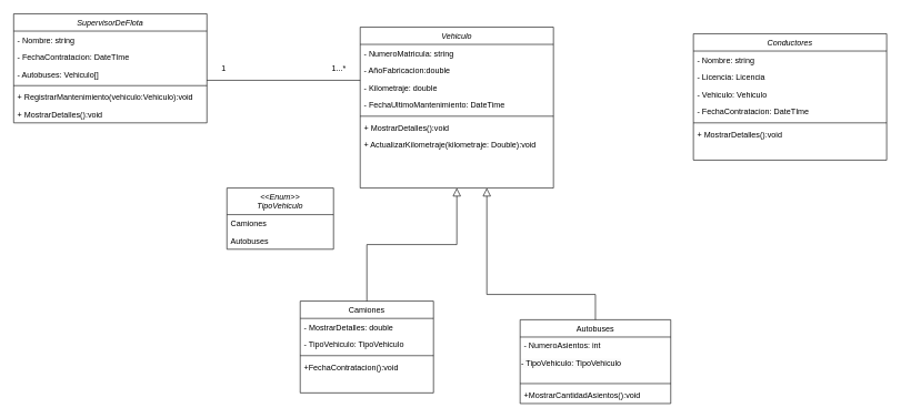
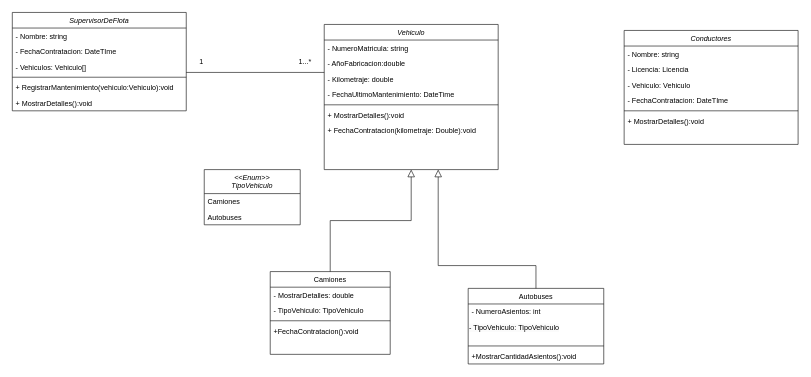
  <mxCell id="0" />
  <mxCell id="1" parent="0" />
  <mxCell id="2" value="Camiones" style="swimlane;fontStyle=0;align=center;verticalAlign=top;childLayout=stackLayout;horizontal=1;startSize=26;horizontalStack=0;resizeParent=1;resizeLast=0;collapsible=1;marginBottom=0;rounded=0;shadow=0;strokeWidth=1;" parent="1" vertex="1"><mxGeometry x="450" y="452" width="200" height="138" as="geometry"><mxRectangle x="130" y="380" width="160" height="26" as="alternateBounds" /></mxGeometry></mxCell>
  <mxCell id="3" value="- MostrarDetalles: double" style="text;align=left;verticalAlign=top;spacingLeft=4;spacingRight=4;overflow=hidden;rotatable=0;points=[[0,0.5],[1,0.5]];portConstraint=eastwest;" vertex="1" parent="2"><mxGeometry y="26" width="200" height="26" as="geometry" /></mxCell>
  <mxCell id="4" value="- TipoVehiculo: TipoVehiculo" style="text;align=left;verticalAlign=top;spacingLeft=4;spacingRight=4;overflow=hidden;rotatable=0;points=[[0,0.5],[1,0.5]];portConstraint=eastwest;" parent="2" vertex="1"><mxGeometry y="52" width="200" height="26" as="geometry" /></mxCell>
  <mxCell id="5" value="" style="line;html=1;strokeWidth=1;align=left;verticalAlign=middle;spacingTop=-1;spacingLeft=3;spacingRight=3;rotatable=0;labelPosition=right;points=[];portConstraint=eastwest;" parent="2" vertex="1"><mxGeometry y="78" width="200" height="8" as="geometry" /></mxCell>
  <mxCell id="6" value="+FechaContratacion():void" style="text;align=left;verticalAlign=top;spacingLeft=4;spacingRight=4;overflow=hidden;rotatable=0;points=[[0,0.5],[1,0.5]];portConstraint=eastwest;" parent="2" vertex="1"><mxGeometry y="86" width="200" height="26" as="geometry" /></mxCell>
  <mxCell id="7" value="" style="endArrow=block;endSize=10;endFill=0;shadow=0;strokeWidth=1;rounded=0;curved=0;edgeStyle=elbowEdgeStyle;elbow=vertical;" parent="1" source="2" target="17" edge="1"><mxGeometry width="160" relative="1" as="geometry"><mxPoint x="530" y="293" as="sourcePoint" /><mxPoint x="580" y="390" as="targetPoint" /></mxGeometry></mxCell>
  <mxCell id="8" value="Autobuses" style="swimlane;fontStyle=0;align=center;verticalAlign=top;childLayout=stackLayout;horizontal=1;startSize=26;horizontalStack=0;resizeParent=1;resizeLast=0;collapsible=1;marginBottom=0;rounded=0;shadow=0;strokeWidth=1;" parent="1" vertex="1"><mxGeometry x="780" y="480" width="226" height="126" as="geometry"><mxRectangle x="340" y="380" width="170" height="26" as="alternateBounds" /></mxGeometry></mxCell>
  <mxCell id="9" value="- NumeroAsientos: int" style="text;align=left;verticalAlign=top;spacingLeft=4;spacingRight=4;overflow=hidden;rotatable=0;points=[[0,0.5],[1,0.5]];portConstraint=eastwest;" parent="8" vertex="1"><mxGeometry y="26" width="226" height="26" as="geometry" /></mxCell>
  <mxCell id="10" value="&lt;span style=&quot;color: rgb(0, 0, 0); font-family: Helvetica; font-size: 12px; font-style: normal; font-variant-ligatures: normal; font-variant-caps: normal; font-weight: 400; letter-spacing: normal; orphans: 2; text-align: left; text-indent: 0px; text-transform: none; widows: 2; word-spacing: 0px; -webkit-text-stroke-width: 0px; white-space: nowrap; background-color: rgb(251, 251, 251); text-decoration-thickness: initial; text-decoration-style: initial; text-decoration-color: initial; display: inline !important; float: none;&quot;&gt;- TipoVehiculo: TipoVehiculo&lt;/span&gt;" style="text;whiteSpace=wrap;html=1;" vertex="1" parent="8"><mxGeometry y="52" width="226" height="40" as="geometry" /></mxCell>
  <mxCell id="11" value="" style="line;html=1;strokeWidth=1;align=left;verticalAlign=middle;spacingTop=-1;spacingLeft=3;spacingRight=3;rotatable=0;labelPosition=right;points=[];portConstraint=eastwest;" parent="8" vertex="1"><mxGeometry y="92" width="226" height="8" as="geometry" /></mxCell>
  <mxCell id="12" value="+MostrarCantidadAsientos():void" style="text;align=left;verticalAlign=top;spacingLeft=4;spacingRight=4;overflow=hidden;rotatable=0;points=[[0,0.5],[1,0.5]];portConstraint=eastwest;" vertex="1" parent="8"><mxGeometry y="100" width="226" height="26" as="geometry" /></mxCell>
  <mxCell id="13" value="" style="endArrow=block;endSize=10;endFill=0;shadow=0;strokeWidth=1;rounded=0;curved=0;edgeStyle=elbowEdgeStyle;elbow=vertical;exitX=0.5;exitY=0;exitDx=0;exitDy=0;" parent="1" source="8" edge="1"><mxGeometry width="160" relative="1" as="geometry"><mxPoint x="924" y="472" as="sourcePoint" /><mxPoint x="730" y="282" as="targetPoint" /><Array as="points"><mxPoint x="730" y="442" /></Array></mxGeometry></mxCell>
  <mxCell id="14" value="&lt;&lt;Enum&gt;&gt;&#10;TipoVehiculo" style="swimlane;fontStyle=2;align=center;verticalAlign=top;childLayout=stackLayout;horizontal=1;startSize=40;horizontalStack=0;resizeParent=1;resizeLast=0;collapsible=1;marginBottom=0;rounded=0;shadow=0;strokeWidth=1;" vertex="1" parent="1"><mxGeometry x="340" y="282" width="160" height="92" as="geometry"><mxRectangle x="230" y="140" width="160" height="26" as="alternateBounds" /></mxGeometry></mxCell>
  <mxCell id="15" value="Camiones" style="text;align=left;verticalAlign=top;spacingLeft=4;spacingRight=4;overflow=hidden;rotatable=0;points=[[0,0.5],[1,0.5]];portConstraint=eastwest;" vertex="1" parent="14"><mxGeometry y="40" width="160" height="26" as="geometry" /></mxCell>
  <mxCell id="16" value="Autobuses" style="text;align=left;verticalAlign=top;spacingLeft=4;spacingRight=4;overflow=hidden;rotatable=0;points=[[0,0.5],[1,0.5]];portConstraint=eastwest;rounded=0;shadow=0;html=0;" vertex="1" parent="14"><mxGeometry y="66" width="160" height="26" as="geometry" /></mxCell>
  <mxCell id="17" value="Vehiculo" style="swimlane;fontStyle=2;align=center;verticalAlign=top;childLayout=stackLayout;horizontal=1;startSize=26;horizontalStack=0;resizeParent=1;resizeLast=0;collapsible=1;marginBottom=0;rounded=0;shadow=0;strokeWidth=1;" vertex="1" parent="1"><mxGeometry x="540" y="40" width="290" height="242" as="geometry"><mxRectangle x="230" y="140" width="160" height="26" as="alternateBounds" /></mxGeometry></mxCell>
  <mxCell id="18" value="- NumeroMatricula: string" style="text;align=left;verticalAlign=top;spacingLeft=4;spacingRight=4;overflow=hidden;rotatable=0;points=[[0,0.5],[1,0.5]];portConstraint=eastwest;" vertex="1" parent="17"><mxGeometry y="26" width="290" height="26" as="geometry" /></mxCell>
  <mxCell id="19" value="- AñoFabricacion:double" style="text;align=left;verticalAlign=top;spacingLeft=4;spacingRight=4;overflow=hidden;rotatable=0;points=[[0,0.5],[1,0.5]];portConstraint=eastwest;rounded=0;shadow=0;html=0;" vertex="1" parent="17"><mxGeometry y="52" width="290" height="26" as="geometry" /></mxCell>
  <mxCell id="20" value="- Kilometraje: double" style="text;align=left;verticalAlign=top;spacingLeft=4;spacingRight=4;overflow=hidden;rotatable=0;points=[[0,0.5],[1,0.5]];portConstraint=eastwest;rounded=0;shadow=0;html=0;" vertex="1" parent="17"><mxGeometry y="78" width="290" height="26" as="geometry" /></mxCell>
  <mxCell id="21" value="- FechaUltimoMantenimiento: DateTime" style="text;align=left;verticalAlign=top;spacingLeft=4;spacingRight=4;overflow=hidden;rotatable=0;points=[[0,0.5],[1,0.5]];portConstraint=eastwest;rounded=0;shadow=0;html=0;" vertex="1" parent="17"><mxGeometry y="104" width="290" height="26" as="geometry" /></mxCell>
  <mxCell id="22" value="" style="line;html=1;strokeWidth=1;align=left;verticalAlign=middle;spacingTop=-1;spacingLeft=3;spacingRight=3;rotatable=0;labelPosition=right;points=[];portConstraint=eastwest;" vertex="1" parent="17"><mxGeometry y="130" width="290" height="8" as="geometry" /></mxCell>
  <mxCell id="23" value="+ MostrarDetalles():void" style="text;align=left;verticalAlign=top;spacingLeft=4;spacingRight=4;overflow=hidden;rotatable=0;points=[[0,0.5],[1,0.5]];portConstraint=eastwest;" vertex="1" parent="17"><mxGeometry y="138" width="290" height="26" as="geometry" /></mxCell>
- <mxCell id="24" value="+ ActualizarKilometraje(kilometraje: Double):void" style="text;align=left;verticalAlign=top;spacingLeft=4;spacingRight=4;overflow=hidden;rotatable=0;points=[[0,0.5],[1,0.5]];portConstraint=eastwest;" vertex="1" parent="17"><mxGeometry y="164" width="290" height="26" as="geometry" /></mxCell>
+ <mxCell id="24" value="+ FechaContratacion(kilometraje: Double):void" style="text;align=left;verticalAlign=top;spacingLeft=4;spacingRight=4;overflow=hidden;rotatable=0;points=[[0,0.5],[1,0.5]];portConstraint=eastwest;" vertex="1" parent="17"><mxGeometry y="164" width="290" height="26" as="geometry" /></mxCell>
  <mxCell id="25" value="" style="endArrow=none;shadow=0;strokeWidth=1;rounded=0;curved=0;endFill=0;edgeStyle=elbowEdgeStyle;elbow=vertical;" edge="1" parent="1" target="17"><mxGeometry x="0.5" y="41" relative="1" as="geometry"><mxPoint x="310" y="120.004" as="sourcePoint" /><mxPoint x="540" y="120.004" as="targetPoint" /><mxPoint x="-40" y="32" as="offset" /></mxGeometry></mxCell>
  <mxCell id="26" value="1" style="resizable=0;align=left;verticalAlign=bottom;labelBackgroundColor=none;fontSize=12;" connectable="0" vertex="1" parent="25"><mxGeometry x="-1" relative="1" as="geometry"><mxPoint x="20" y="-10" as="offset" /></mxGeometry></mxCell>
  <mxCell id="27" value="1...*" style="resizable=0;align=right;verticalAlign=bottom;labelBackgroundColor=none;fontSize=12;" connectable="0" vertex="1" parent="25"><mxGeometry x="1" relative="1" as="geometry"><mxPoint x="-20" y="-10" as="offset" /></mxGeometry></mxCell>
  <mxCell id="28" value="Conductores" style="swimlane;fontStyle=2;align=center;verticalAlign=top;childLayout=stackLayout;horizontal=1;startSize=26;horizontalStack=0;resizeParent=1;resizeLast=0;collapsible=1;marginBottom=0;rounded=0;shadow=0;strokeWidth=1;" vertex="1" parent="1"><mxGeometry x="1040" y="50" width="290" height="190" as="geometry"><mxRectangle x="230" y="140" width="160" height="26" as="alternateBounds" /></mxGeometry></mxCell>
  <mxCell id="29" value="- Nombre: string" style="text;align=left;verticalAlign=top;spacingLeft=4;spacingRight=4;overflow=hidden;rotatable=0;points=[[0,0.5],[1,0.5]];portConstraint=eastwest;" vertex="1" parent="28"><mxGeometry y="26" width="290" height="26" as="geometry" /></mxCell>
  <mxCell id="30" value="- Licencia: Licencia" style="text;align=left;verticalAlign=top;spacingLeft=4;spacingRight=4;overflow=hidden;rotatable=0;points=[[0,0.5],[1,0.5]];portConstraint=eastwest;rounded=0;shadow=0;html=0;" vertex="1" parent="28"><mxGeometry y="52" width="290" height="26" as="geometry" /></mxCell>
  <mxCell id="31" value="- Vehiculo: Vehiculo" style="text;align=left;verticalAlign=top;spacingLeft=4;spacingRight=4;overflow=hidden;rotatable=0;points=[[0,0.5],[1,0.5]];portConstraint=eastwest;rounded=0;shadow=0;html=0;" vertex="1" parent="28"><mxGeometry y="78" width="290" height="26" as="geometry" /></mxCell>
  <mxCell id="32" value="- FechaContratacion: DateTIme" style="text;align=left;verticalAlign=top;spacingLeft=4;spacingRight=4;overflow=hidden;rotatable=0;points=[[0,0.5],[1,0.5]];portConstraint=eastwest;rounded=0;shadow=0;html=0;" vertex="1" parent="28"><mxGeometry y="104" width="290" height="26" as="geometry" /></mxCell>
  <mxCell id="33" value="" style="line;html=1;strokeWidth=1;align=left;verticalAlign=middle;spacingTop=-1;spacingLeft=3;spacingRight=3;rotatable=0;labelPosition=right;points=[];portConstraint=eastwest;" vertex="1" parent="28"><mxGeometry y="130" width="290" height="8" as="geometry" /></mxCell>
  <mxCell id="34" value="+ MostrarDetalles():void" style="text;align=left;verticalAlign=top;spacingLeft=4;spacingRight=4;overflow=hidden;rotatable=0;points=[[0,0.5],[1,0.5]];portConstraint=eastwest;" vertex="1" parent="28"><mxGeometry y="138" width="290" height="26" as="geometry" /></mxCell>
  <mxCell id="35" value="SupervisorDeFlota" style="swimlane;fontStyle=2;align=center;verticalAlign=top;childLayout=stackLayout;horizontal=1;startSize=26;horizontalStack=0;resizeParent=1;resizeLast=0;collapsible=1;marginBottom=0;rounded=0;shadow=0;strokeWidth=1;" vertex="1" parent="1"><mxGeometry x="20" y="20" width="290" height="164" as="geometry"><mxRectangle x="230" y="140" width="160" height="26" as="alternateBounds" /></mxGeometry></mxCell>
  <mxCell id="36" value="- Nombre: string" style="text;align=left;verticalAlign=top;spacingLeft=4;spacingRight=4;overflow=hidden;rotatable=0;points=[[0,0.5],[1,0.5]];portConstraint=eastwest;" vertex="1" parent="35"><mxGeometry y="26" width="290" height="26" as="geometry" /></mxCell>
  <mxCell id="37" value="- FechaContratacion: DateTIme" style="text;align=left;verticalAlign=top;spacingLeft=4;spacingRight=4;overflow=hidden;rotatable=0;points=[[0,0.5],[1,0.5]];portConstraint=eastwest;rounded=0;shadow=0;html=0;" vertex="1" parent="35"><mxGeometry y="52" width="290" height="26" as="geometry" /></mxCell>
- <mxCell id="38" value="- Autobuses: Vehiculo[]" style="text;align=left;verticalAlign=top;spacingLeft=4;spacingRight=4;overflow=hidden;rotatable=0;points=[[0,0.5],[1,0.5]];portConstraint=eastwest;rounded=0;shadow=0;html=0;" vertex="1" parent="35"><mxGeometry y="78" width="290" height="26" as="geometry" /></mxCell>
+ <mxCell id="38" value="- Vehiculos: Vehiculo[]" style="text;align=left;verticalAlign=top;spacingLeft=4;spacingRight=4;overflow=hidden;rotatable=0;points=[[0,0.5],[1,0.5]];portConstraint=eastwest;rounded=0;shadow=0;html=0;" vertex="1" parent="35"><mxGeometry y="78" width="290" height="26" as="geometry" /></mxCell>
  <mxCell id="39" value="" style="line;html=1;strokeWidth=1;align=left;verticalAlign=middle;spacingTop=-1;spacingLeft=3;spacingRight=3;rotatable=0;labelPosition=right;points=[];portConstraint=eastwest;" vertex="1" parent="35"><mxGeometry y="104" width="290" height="8" as="geometry" /></mxCell>
  <mxCell id="40" value="+ RegistrarMantenimiento(vehiculo:Vehiculo):void" style="text;align=left;verticalAlign=top;spacingLeft=4;spacingRight=4;overflow=hidden;rotatable=0;points=[[0,0.5],[1,0.5]];portConstraint=eastwest;" vertex="1" parent="35"><mxGeometry y="112" width="290" height="26" as="geometry" /></mxCell>
  <mxCell id="41" value="+ MostrarDetalles():void" style="text;align=left;verticalAlign=top;spacingLeft=4;spacingRight=4;overflow=hidden;rotatable=0;points=[[0,0.5],[1,0.5]];portConstraint=eastwest;" vertex="1" parent="35"><mxGeometry y="138" width="290" height="26" as="geometry" /></mxCell>
